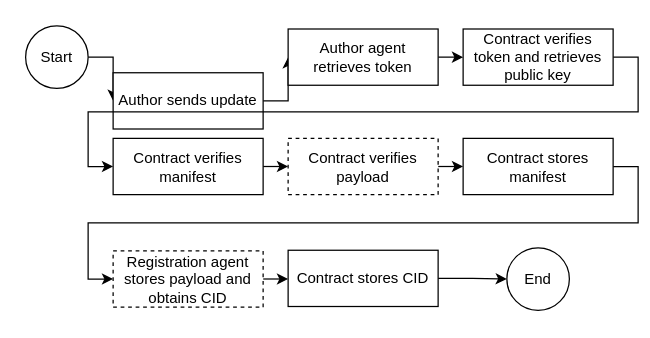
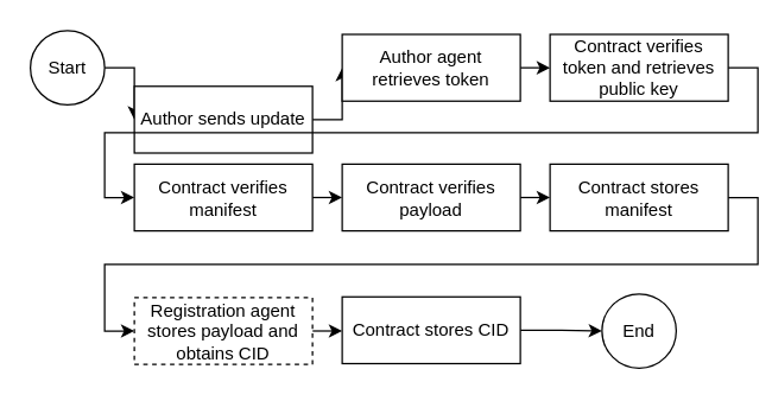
  <mxCell id="0" />
  <mxCell id="1" parent="0" />
  <mxCell id="2" style="edgeStyle=orthogonalEdgeStyle;rounded=0;orthogonalLoop=1;jettySize=auto;html=1;exitX=1;exitY=0.5;exitDx=0;exitDy=0;entryX=0;entryY=0.5;entryDx=0;entryDy=0;" parent="1" source="3" target="6" edge="1"><mxGeometry relative="1" as="geometry" /></mxCell>
  <mxCell id="3" value="Start" style="ellipse;whiteSpace=wrap;html=1;aspect=fixed;" parent="1" vertex="1"><mxGeometry x="20" y="20" width="50" height="50" as="geometry" /></mxCell>
  <mxCell id="4" value="End" style="ellipse;whiteSpace=wrap;html=1;aspect=fixed;" parent="1" vertex="1"><mxGeometry x="405" y="197.5" width="50" height="50" as="geometry" /></mxCell>
  <mxCell id="5" style="edgeStyle=orthogonalEdgeStyle;rounded=0;orthogonalLoop=1;jettySize=auto;html=1;exitX=1;exitY=0.5;exitDx=0;exitDy=0;entryX=0;entryY=0.5;entryDx=0;entryDy=0;" parent="1" source="6" target="8" edge="1"><mxGeometry relative="1" as="geometry" /></mxCell>
  <mxCell id="6" value="Author sends update" style="rounded=0;whiteSpace=wrap;html=1;" parent="1" vertex="1"><mxGeometry x="90" y="57.5" width="120" height="45" as="geometry" /></mxCell>
  <mxCell id="7" style="edgeStyle=orthogonalEdgeStyle;rounded=0;orthogonalLoop=1;jettySize=auto;html=1;exitX=1;exitY=0.5;exitDx=0;exitDy=0;entryX=0;entryY=0.5;entryDx=0;entryDy=0;" parent="1" source="8" target="10" edge="1"><mxGeometry relative="1" as="geometry" /></mxCell>
  <mxCell id="8" value="Author agent retrieves token" style="rounded=0;whiteSpace=wrap;html=1;" parent="1" vertex="1"><mxGeometry x="230" y="22.5" width="120" height="45" as="geometry" /></mxCell>
  <mxCell id="9" style="edgeStyle=orthogonalEdgeStyle;rounded=0;orthogonalLoop=1;jettySize=auto;html=1;exitX=1;exitY=0.5;exitDx=0;exitDy=0;entryX=0;entryY=0.5;entryDx=0;entryDy=0;" parent="1" source="10" target="12" edge="1"><mxGeometry relative="1" as="geometry" /></mxCell>
  <mxCell id="10" value="Contract verifies token and retrieves public key" style="rounded=0;whiteSpace=wrap;html=1;" parent="1" vertex="1"><mxGeometry x="370" y="22.5" width="120" height="45" as="geometry" /></mxCell>
  <mxCell id="11" style="edgeStyle=orthogonalEdgeStyle;rounded=0;orthogonalLoop=1;jettySize=auto;html=1;exitX=1;exitY=0.5;exitDx=0;exitDy=0;entryX=0;entryY=0.5;entryDx=0;entryDy=0;" parent="1" source="12" target="14" edge="1"><mxGeometry relative="1" as="geometry" /></mxCell>
  <mxCell id="12" value="Contract verifies manifest" style="rounded=0;whiteSpace=wrap;html=1;" parent="1" vertex="1"><mxGeometry x="90" y="110" width="120" height="45" as="geometry" /></mxCell>
  <mxCell id="13" style="edgeStyle=orthogonalEdgeStyle;rounded=0;orthogonalLoop=1;jettySize=auto;html=1;exitX=1;exitY=0.5;exitDx=0;exitDy=0;entryX=0;entryY=0.5;entryDx=0;entryDy=0;" parent="1" source="14" target="16" edge="1"><mxGeometry relative="1" as="geometry" /></mxCell>
- <mxCell id="14" value="Contract verifies payload" style="rounded=0;whiteSpace=wrap;html=1;dashed=1;" parent="1" vertex="1"><mxGeometry x="230" y="110" width="120" height="45" as="geometry" /></mxCell>
+ <mxCell id="14" value="Contract verifies payload" style="rounded=0;whiteSpace=wrap;html=1;" parent="1" vertex="1"><mxGeometry x="230" y="110" width="120" height="45" as="geometry" /></mxCell>
  <mxCell id="15" style="edgeStyle=orthogonalEdgeStyle;rounded=0;orthogonalLoop=1;jettySize=auto;html=1;exitX=1;exitY=0.5;exitDx=0;exitDy=0;entryX=0;entryY=0.5;entryDx=0;entryDy=0;" parent="1" source="16" target="18" edge="1"><mxGeometry relative="1" as="geometry" /></mxCell>
  <mxCell id="16" value="Contract stores manifest" style="rounded=0;whiteSpace=wrap;html=1;" parent="1" vertex="1"><mxGeometry x="370" y="110" width="120" height="45" as="geometry" /></mxCell>
  <mxCell id="17" style="edgeStyle=orthogonalEdgeStyle;rounded=0;orthogonalLoop=1;jettySize=auto;html=1;exitX=1;exitY=0.5;exitDx=0;exitDy=0;entryX=0;entryY=0.5;entryDx=0;entryDy=0;" parent="1" source="18" target="20" edge="1"><mxGeometry relative="1" as="geometry" /></mxCell>
  <mxCell id="18" value="Registration agent stores payload and obtains CID" style="rounded=0;whiteSpace=wrap;html=1;dashed=1;" parent="1" vertex="1"><mxGeometry x="90" y="200" width="120" height="45" as="geometry" /></mxCell>
  <mxCell id="19" style="edgeStyle=orthogonalEdgeStyle;rounded=0;orthogonalLoop=1;jettySize=auto;html=1;exitX=1;exitY=0.5;exitDx=0;exitDy=0;entryX=0;entryY=0.5;entryDx=0;entryDy=0;" parent="1" source="20" target="4" edge="1"><mxGeometry relative="1" as="geometry" /></mxCell>
  <mxCell id="20" value="Contract stores CID" style="rounded=0;whiteSpace=wrap;html=1;" parent="1" vertex="1"><mxGeometry x="230" y="199.5" width="120" height="45" as="geometry" /></mxCell>
